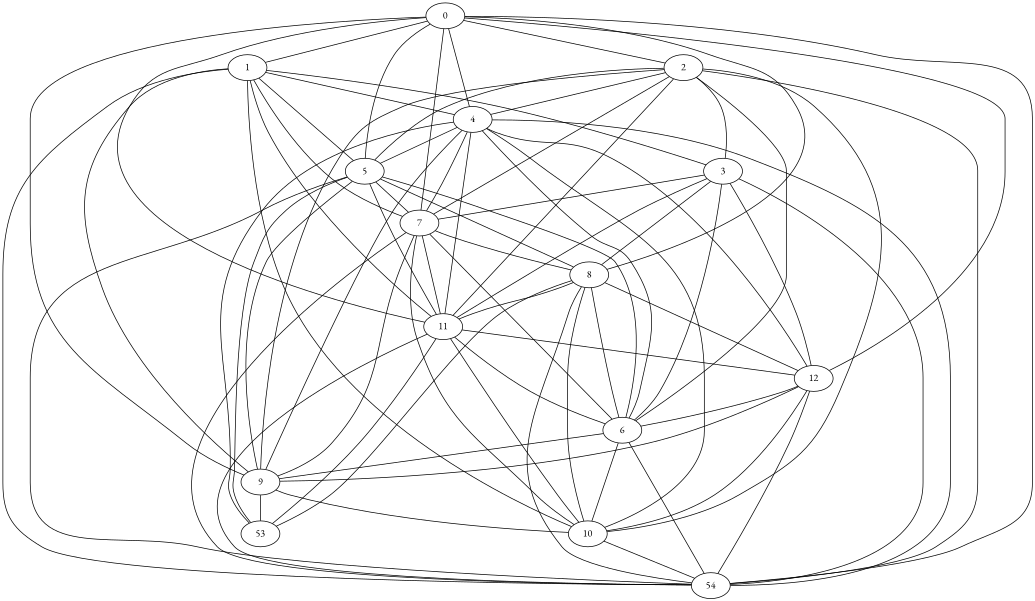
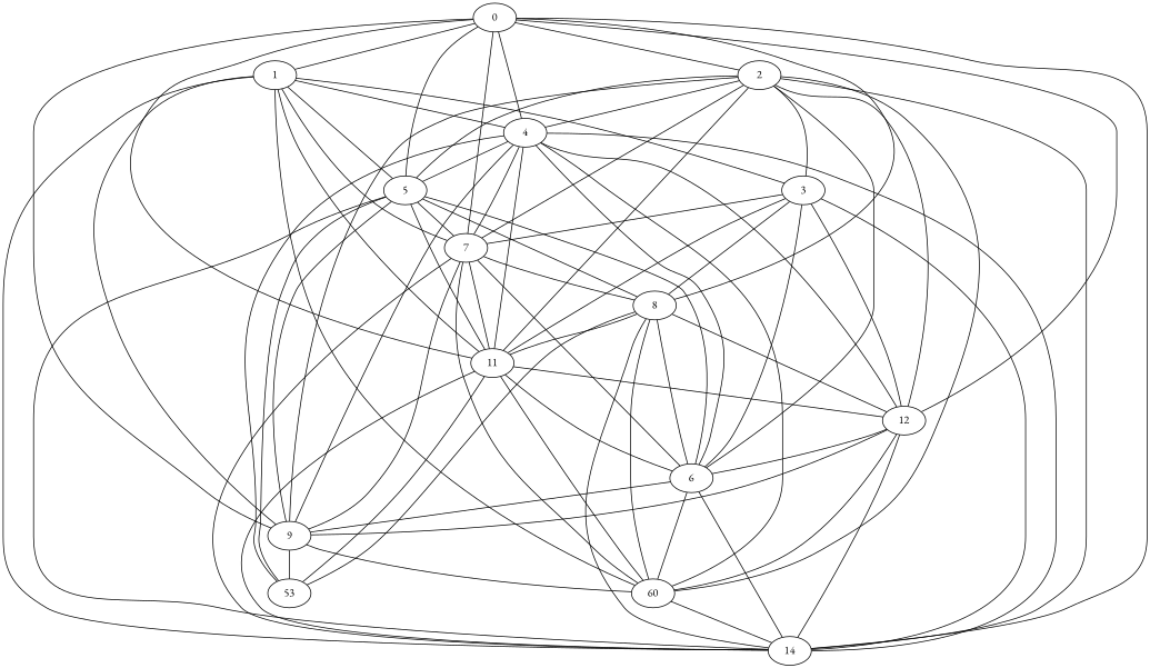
  graph {
    fontname="EB Garamond"
    node [fontname="EB Garamond"]
    edge [fontname="EB Garamond"]
    0
    1
    2
    4
    5
    7
    8
    9
    11
    12
-   14 [label=54]
+   14
    3
-   10
+   10 [label=60]
    6
    n15 [label=53]
    0 -- 1
    0 -- 2
    0 -- 4
    0 -- 5
    0 -- 7
    0 -- 8
    0 -- 9
    0 -- 11
    0 -- 12
    0 -- 14
    1 -- 4
    1 -- 5
    1 -- 7
    1 -- 9
    1 -- 11
    1 -- 14
    1 -- 3
    1 -- 10
    2 -- 4
    2 -- 5
    2 -- 7
    2 -- 9
    2 -- 11
+   2 -- 12
    2 -- 14
    2 -- 3
    2 -- 10
    2 -- 6
    4 -- 5
    4 -- 7
    4 -- 9
    4 -- 11
    4 -- 12
    4 -- 14
    4 -- 10
    4 -- 6
    4 -- n15
    5 -- 7
    5 -- 8
    5 -- 9
    5 -- 11
    5 -- 14
    5 -- 6
    5 -- n15
    7 -- 8
    7 -- 9
    7 -- 11
    7 -- 14
    7 -- 10
    8 -- 11
    8 -- 12
    8 -- 14
    8 -- 10
    8 -- n15
    9 -- 12
    9 -- 10
    9 -- n15
    11 -- 12
    11 -- 14
    11 -- n15
    12 -- 14
    12 -- 6
    3 -- 7
    3 -- 8
    3 -- 11
    3 -- 12
    3 -- 14
    3 -- 6
    10 -- 11
    10 -- 12
    10 -- 14
    6 -- 7
    6 -- 8
    6 -- 9
    6 -- 11
    6 -- 14
    6 -- 10
  }
